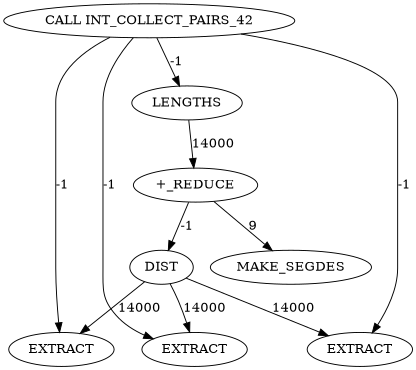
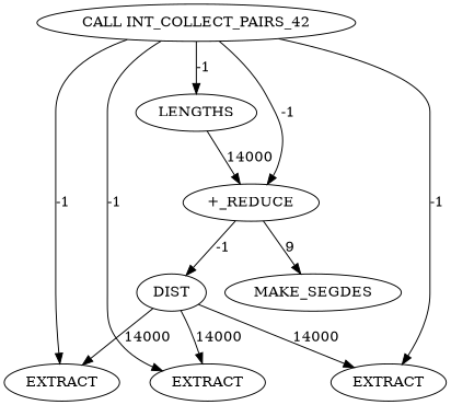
  digraph {
    edge [cost=-1]
    n1 [cost=274211 label=EXTRACT]
    n2 [cost=0 label="CALL INT_COLLECT_PAIRS_42"]
    n3 [cost=248497 label=EXTRACT]
    n4 [cost=5805 label=LENGTHS]
    n5 [cost=2580 label="+_REDUCE"]
    n6 [cost=244154 label=EXTRACT]
    n7 [cost=43 label=DIST]
    n8 [cost=86 label=MAKE_SEGDES]
    n2 -> n1 [label=-1]
    n2 -> n3 [label=-1]
    n2 -> n4 [label=-1]
+   n2 -> n5 [label=-1]
    n2 -> n6 [label=-1]
    n4 -> n5 [cost=14000 label=14000]
    n5 -> n7 [label=-1]
    n5 -> n8 [cost=1 label=9]
    n7 -> n1 [cost=14000 label=14000]
    n7 -> n3 [cost=14000 label=14000]
    n7 -> n6 [cost=14000 label=14000]
  }
